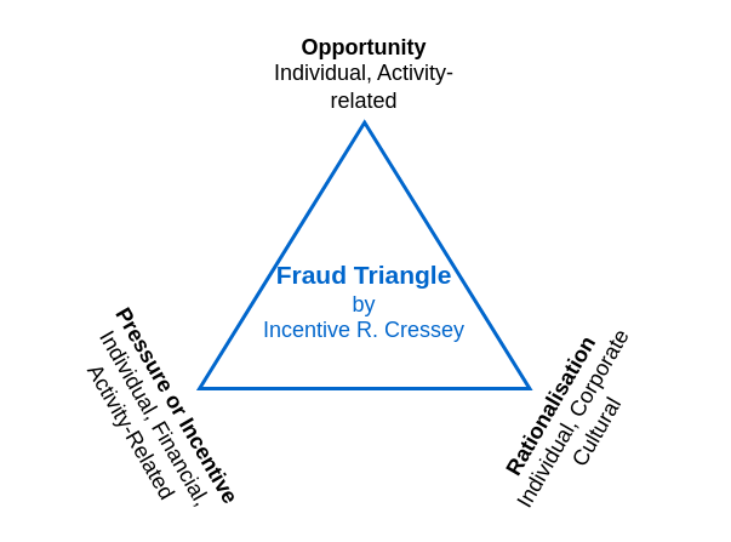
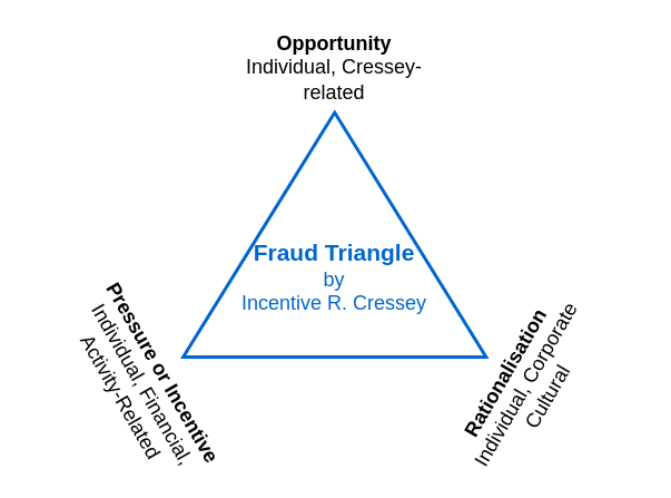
  <mxCell id="0" />
  <mxCell id="1" parent="0" />
  <mxCell id="2" value="" style="triangle;whiteSpace=wrap;html=1;rotation=-90;strokeColor=#0066CC;strokeWidth=2;" vertex="1" parent="1"><mxGeometry x="126.87" y="49.25" width="146.26" height="181.52" as="geometry" /></mxCell>
  <mxCell id="3" value="&lt;span style=&quot;&quot;&gt;&lt;b&gt;&lt;font style=&quot;font-size: 14px&quot;&gt;Fraud Triangle&lt;/font&gt;&lt;/b&gt;&lt;/span&gt;&lt;br&gt;&lt;span style=&quot;&quot;&gt;by&lt;br&gt;Incentive R. Cressey&lt;/span&gt;" style="text;html=1;strokeColor=none;fillColor=none;align=center;verticalAlign=middle;whiteSpace=wrap;rounded=0;labelBackgroundColor=none;fontColor=#0066CC;" vertex="1" parent="1"><mxGeometry x="135" y="140" width="130" height="50" as="geometry" /></mxCell>
- <mxCell id="4" value="&lt;b&gt;Opportunity&lt;/b&gt;&lt;br&gt;Individual, Activity-related" style="text;html=1;strokeColor=none;fillColor=none;align=center;verticalAlign=middle;whiteSpace=wrap;rounded=0;labelBackgroundColor=none;" vertex="1" parent="1"><mxGeometry x="135" y="20" width="130" height="40" as="geometry" /></mxCell>
+ <mxCell id="4" value="&lt;b&gt;Opportunity&lt;/b&gt;&lt;br&gt;Individual, Cressey-related" style="text;html=1;strokeColor=none;fillColor=none;align=center;verticalAlign=middle;whiteSpace=wrap;rounded=0;labelBackgroundColor=none;" vertex="1" parent="1"><mxGeometry x="135" y="20" width="130" height="40" as="geometry" /></mxCell>
  <mxCell id="5" value="&lt;b&gt;Rationalisation&lt;/b&gt;&lt;br&gt;Individual, Corporate Cultural" style="text;html=1;strokeColor=none;fillColor=none;align=center;verticalAlign=middle;whiteSpace=wrap;rounded=0;labelBackgroundColor=none;rotation=-60;" vertex="1" parent="1"><mxGeometry x="250" y="210" width="130" height="40" as="geometry" /></mxCell>
  <mxCell id="6" value="&lt;b&gt;Pressure or Incentive&lt;/b&gt;&lt;br&gt;Individual, Financial, Activity-Related" style="text;html=1;strokeColor=none;fillColor=none;align=center;verticalAlign=middle;whiteSpace=wrap;rounded=0;labelBackgroundColor=none;rotation=60;" vertex="1" parent="1"><mxGeometry x="20" y="210" width="130" height="40" as="geometry" /></mxCell>
